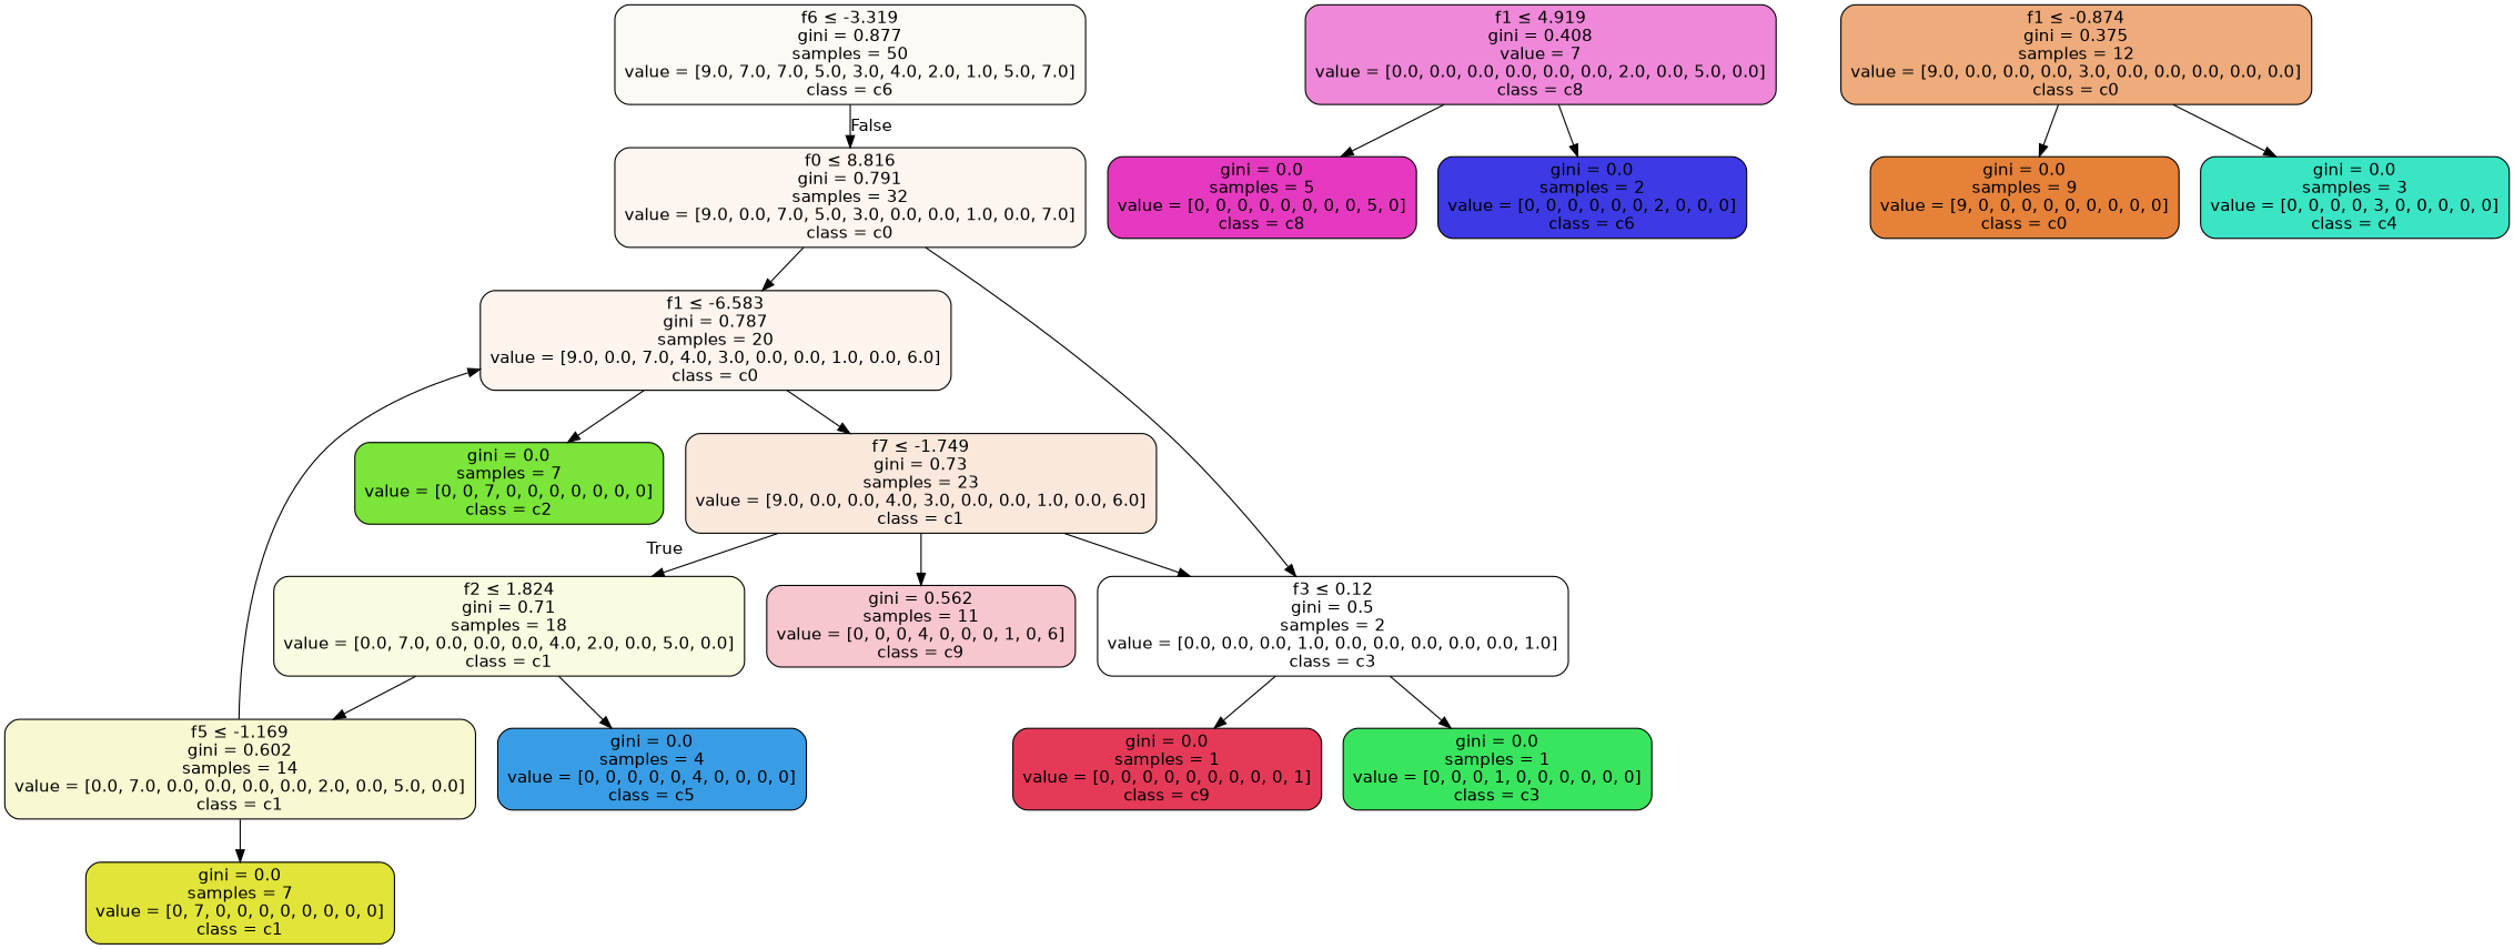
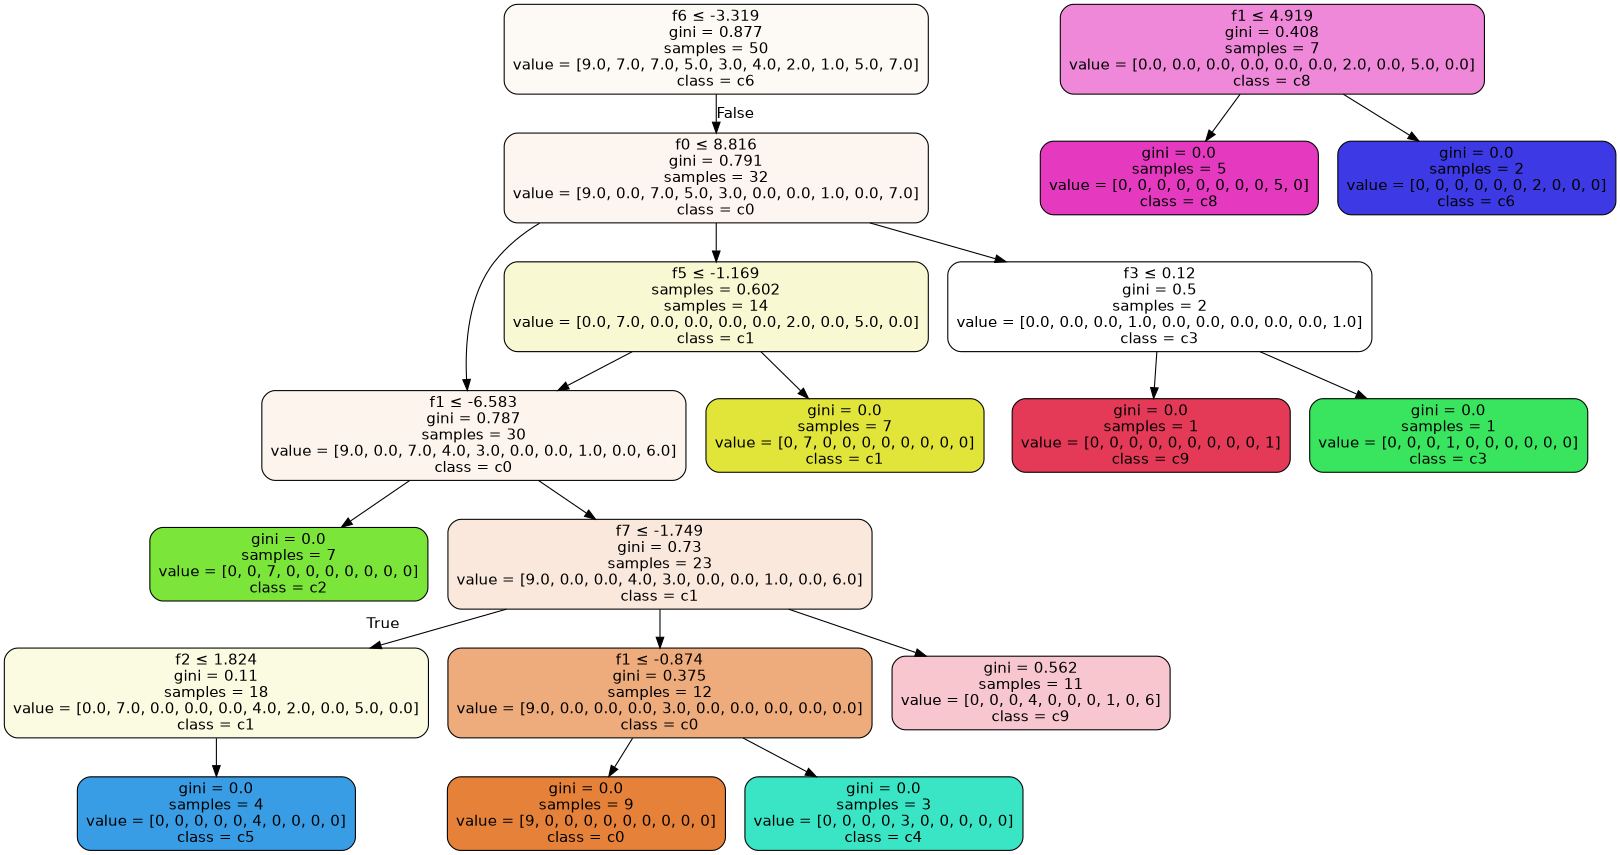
  digraph {
    node [color=black fontname=helvetica shape=box style="filled, rounded"]
    edge [fontname=helvetica]
    n1 [fillcolor="#e581390c" label=<f6 &le; -3.319<br/>gini = 0.877<br/>samples = 50<br/>value = [9.0, 7.0, 7.0, 5.0, 3.0, 4.0, 2.0, 1.0, 5.0, 7.0]<br/>class = c6>]
    n2 [fillcolor="#e5813914" label=<f0 &le; 8.816<br/>gini = 0.791<br/>samples = 32<br/>value = [9.0, 0.0, 7.0, 5.0, 3.0, 0.0, 0.0, 1.0, 0.0, 7.0]<br/>class = c0>]
-   n3 [fillcolor="#e2e53927" label=<f2 &le; 1.824<br/>gini = 0.71<br/>samples = 18<br/>value = [0.0, 7.0, 0.0, 0.0, 0.0, 4.0, 2.0, 0.0, 5.0, 0.0]<br/>class = c1>]
-   n4 [fillcolor="#e2e53939" label=<f5 &le; -1.169<br/>gini = 0.602<br/>samples = 14<br/>value = [0.0, 7.0, 0.0, 0.0, 0.0, 0.0, 2.0, 0.0, 5.0, 0.0]<br/>class = c1>]
+   n3 [fillcolor="#e2e53927" label=<f2 &le; 1.824<br/>gini = 0.11<br/>samples = 18<br/>value = [0.0, 7.0, 0.0, 0.0, 0.0, 4.0, 2.0, 0.0, 5.0, 0.0]<br/>class = c1>]
+   n4 [fillcolor="#e2e53939" label=<f5 &le; -1.169<br/>samples = 0.602<br/>samples = 14<br/>value = [0.0, 7.0, 0.0, 0.0, 0.0, 0.0, 2.0, 0.0, 5.0, 0.0]<br/>class = c1>]
    n5 [fillcolor="#399de5ff" label=<gini = 0.0<br/>samples = 4<br/>value = [0, 0, 0, 0, 0, 4, 0, 0, 0, 0]<br/>class = c5>]
-   n6 [fillcolor="#e5813916" label=<f1 &le; -6.583<br/>gini = 0.787<br/>samples = 20<br/>value = [9.0, 0.0, 7.0, 4.0, 3.0, 0.0, 0.0, 1.0, 0.0, 6.0]<br/>class = c0>]
+   n6 [fillcolor="#e5813916" label=<f1 &le; -6.583<br/>gini = 0.787<br/>samples = 30<br/>value = [9.0, 0.0, 7.0, 4.0, 3.0, 0.0, 0.0, 1.0, 0.0, 6.0]<br/>class = c0>]
    n7 [fillcolor="#39e55e00" label=<f3 &le; 0.12<br/>gini = 0.5<br/>samples = 2<br/>value = [0.0, 0.0, 0.0, 1.0, 0.0, 0.0, 0.0, 0.0, 0.0, 1.0]<br/>class = c3>]
    n8 [fillcolor="#e2e539ff" label=<gini = 0.0<br/>samples = 7<br/>value = [0, 7, 0, 0, 0, 0, 0, 0, 0, 0]<br/>class = c1>]
-   n9 [fillcolor="#e539c099" label=<f1 &le; 4.919<br/>gini = 0.408<br/>value = 7<br/>value = [0.0, 0.0, 0.0, 0.0, 0.0, 0.0, 2.0, 0.0, 5.0, 0.0]<br/>class = c8>]
+   n9 [fillcolor="#e539c099" label=<f1 &le; 4.919<br/>gini = 0.408<br/>samples = 7<br/>value = [0.0, 0.0, 0.0, 0.0, 0.0, 0.0, 2.0, 0.0, 5.0, 0.0]<br/>class = c8>]
    n10 [fillcolor="#e539c0ff" label=<gini = 0.0<br/>samples = 5<br/>value = [0, 0, 0, 0, 0, 0, 0, 0, 5, 0]<br/>class = c8>]
    n11 [fillcolor="#3c39e5ff" label=<gini = 0.0<br/>samples = 2<br/>value = [0, 0, 0, 0, 0, 0, 2, 0, 0, 0]<br/>class = c6>]
    n12 [fillcolor="#7be539ff" label=<gini = 0.0<br/>samples = 7<br/>value = [0, 0, 7, 0, 0, 0, 0, 0, 0, 0]<br/>class = c2>]
    n13 [fillcolor="#e581392d" label=<f7 &le; -1.749<br/>gini = 0.73<br/>samples = 23<br/>value = [9.0, 0.0, 0.0, 4.0, 3.0, 0.0, 0.0, 1.0, 0.0, 6.0]<br/>class = c1>]
    n14 [fillcolor="#e53958ff" label=<gini = 0.0<br/>samples = 1<br/>value = [0, 0, 0, 0, 0, 0, 0, 0, 0, 1]<br/>class = c9>]
    n15 [fillcolor="#39e55eff" label=<gini = 0.0<br/>samples = 1<br/>value = [0, 0, 0, 1, 0, 0, 0, 0, 0, 0]<br/>class = c3>]
    n16 [fillcolor="#e58139aa" label=<f1 &le; -0.874<br/>gini = 0.375<br/>samples = 12<br/>value = [9.0, 0.0, 0.0, 0.0, 3.0, 0.0, 0.0, 0.0, 0.0, 0.0]<br/>class = c0>]
    n17 [fillcolor="#e5395849" label=<gini = 0.562<br/>samples = 11<br/>value = [0, 0, 0, 4, 0, 0, 0, 1, 0, 6]<br/>class = c9>]
    n18 [fillcolor="#e58139ff" label=<gini = 0.0<br/>samples = 9<br/>value = [9, 0, 0, 0, 0, 0, 0, 0, 0, 0]<br/>class = c0>]
    n19 [fillcolor="#39e5c5ff" label=<gini = 0.0<br/>samples = 3<br/>value = [0, 0, 0, 0, 3, 0, 0, 0, 0, 0]<br/>class = c4>]
    n1 -> n2 [headlabel=False labelangle=-45 labeldistance=2.5]
    n2 -> n6
    n2 -> n7
-   n3 -> n4
+   n2 -> n4
    n3 -> n5
    n4 -> n6
    n4 -> n8
    n6 -> n12
    n6 -> n13
    n7 -> n14
    n7 -> n15
    n9 -> n10
    n9 -> n11
    n13 -> n3 [headlabel=True labelangle=45 labeldistance=2.5]
-   n13 -> n7
+   n13 -> n16
    n13 -> n17
    n16 -> n18
    n16 -> n19
  }
